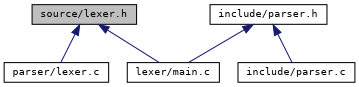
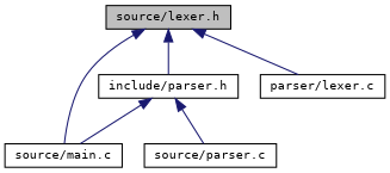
  digraph {
    fontname="DejaVu Sans Mono"
    node [color=black fontname="DejaVu Sans Mono" fontsize=10 shape=record]
    edge [color=midnightblue dir=back fontname="DejaVu Sans Mono" fontsize=10 labelfontname=Helvetica labelfontsize=10 style=solid]
    n1 [fillcolor=grey75 fontcolor=black height=0.2 label="source/lexer.h" style=filled width=0.4]
    n2 [height=0.2 label="include/parser.h" width=0.4]
-   n3 [height=0.2 label="lexer/main.c" width=0.4]
+   n3 [height=0.2 label="source/main.c" width=0.4]
    n4 [height=0.2 label="parser/lexer.c" width=0.4]
-   n5 [height=0.2 label="include/parser.c" width=0.4]
+   n5 [height=0.2 label="source/parser.c" width=0.4]
+   n1 -> n2
    n1 -> n3
    n1 -> n4
    n2 -> n3
    n2 -> n5
  }
